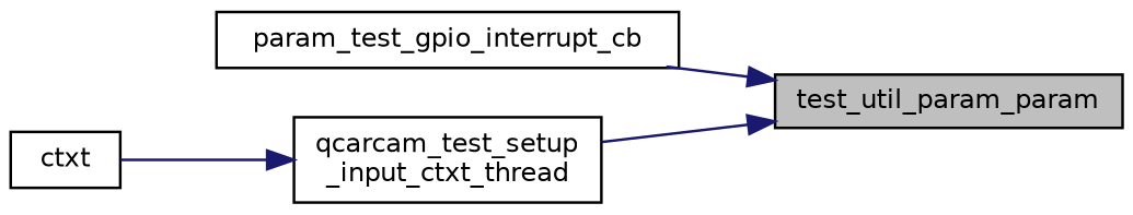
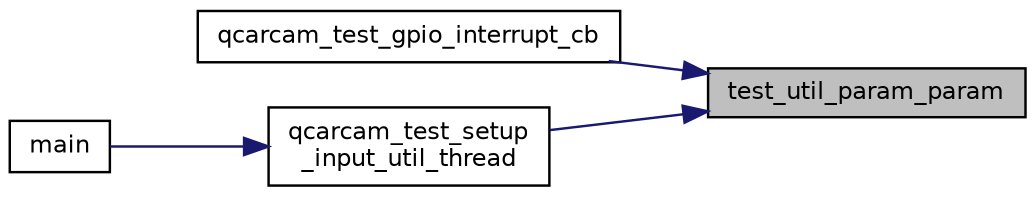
  digraph {
    rankdir=RL
    node [color=black fillcolor=white fontname=Helvetica fontsize=10 shape=record style=filled]
    edge [color=midnightblue dir=back fontname=Helvetica fontsize=10 labelfontname=Helvetica labelfontsize=10 style=solid]
    n1 [fillcolor=grey75 fontcolor=black height=0.2 label=test_util_param_param width=0.4]
-   n2 [height=0.2 label=param_test_gpio_interrupt_cb width=0.4]
-   n3 [height=0.2 label="qcarcam_test_setup\l_input_ctxt_thread" width=0.4]
-   n4 [height=0.2 label=ctxt width=0.4]
+   n2 [height=0.2 label=qcarcam_test_gpio_interrupt_cb width=0.4]
+   n3 [height=0.2 label="qcarcam_test_setup\l_input_util_thread" width=0.4]
+   n4 [height=0.2 label=main width=0.4]
    n1 -> n2
    n1 -> n3
    n3 -> n4
  }
